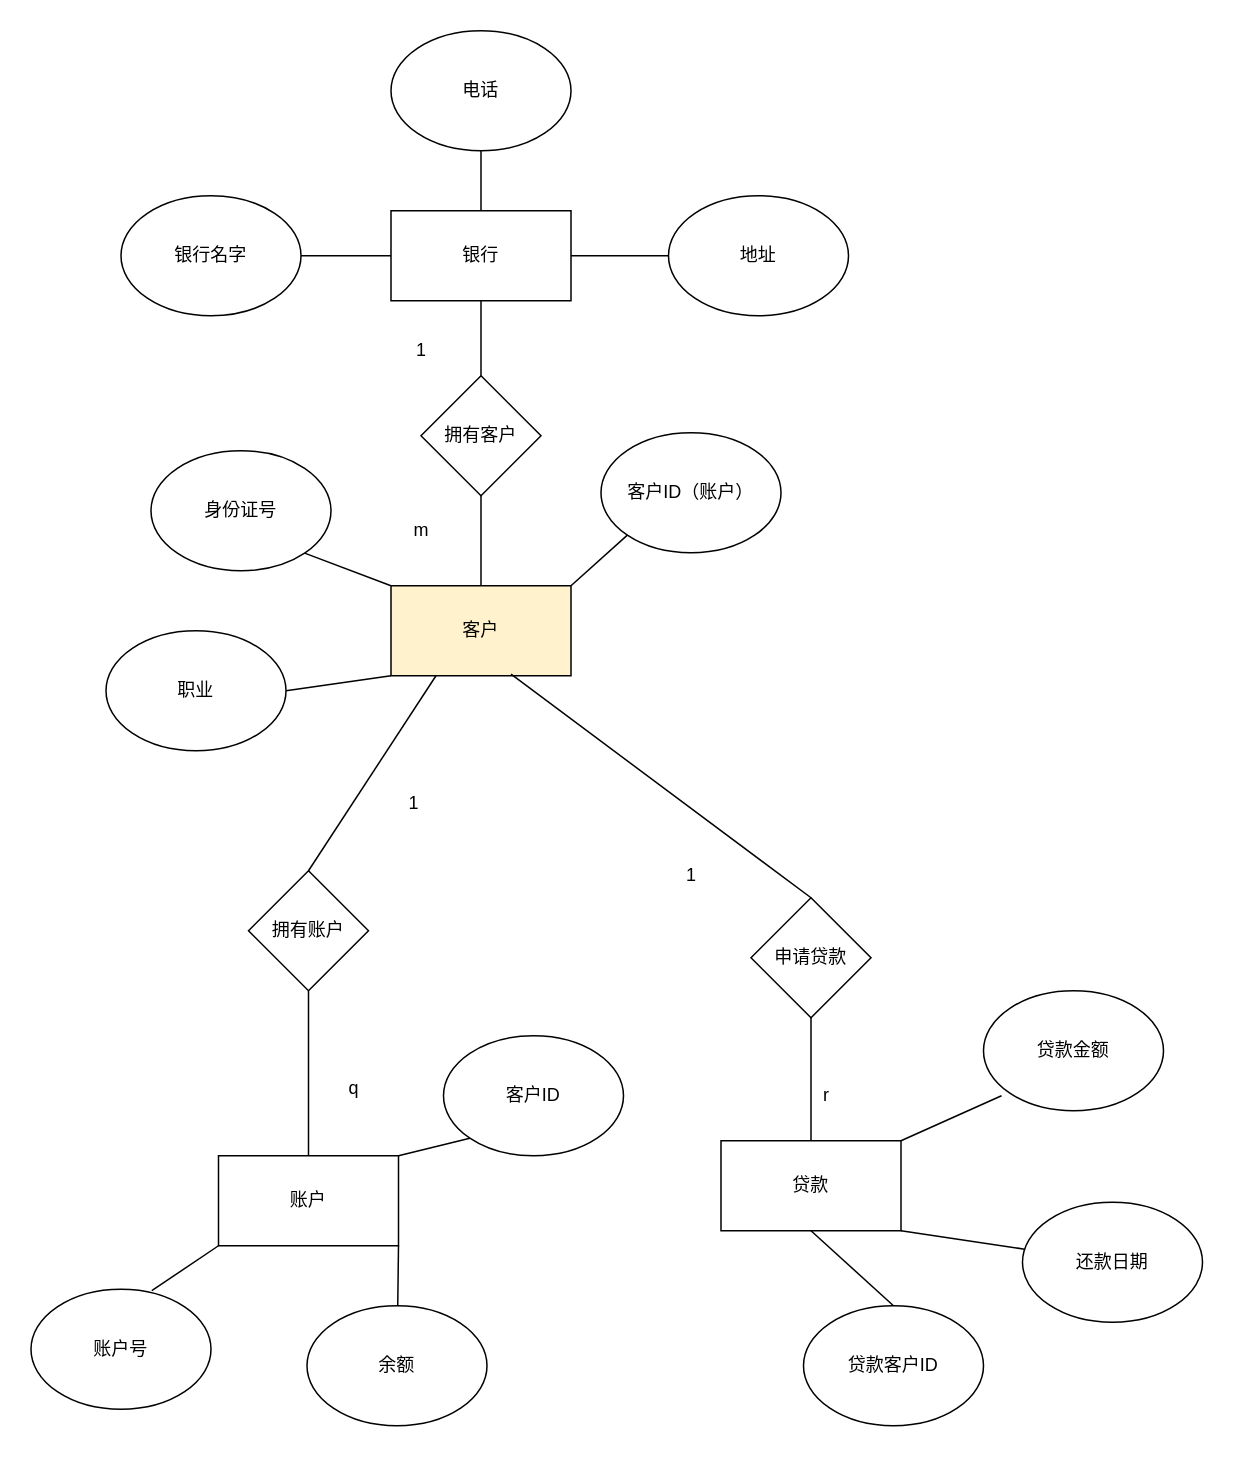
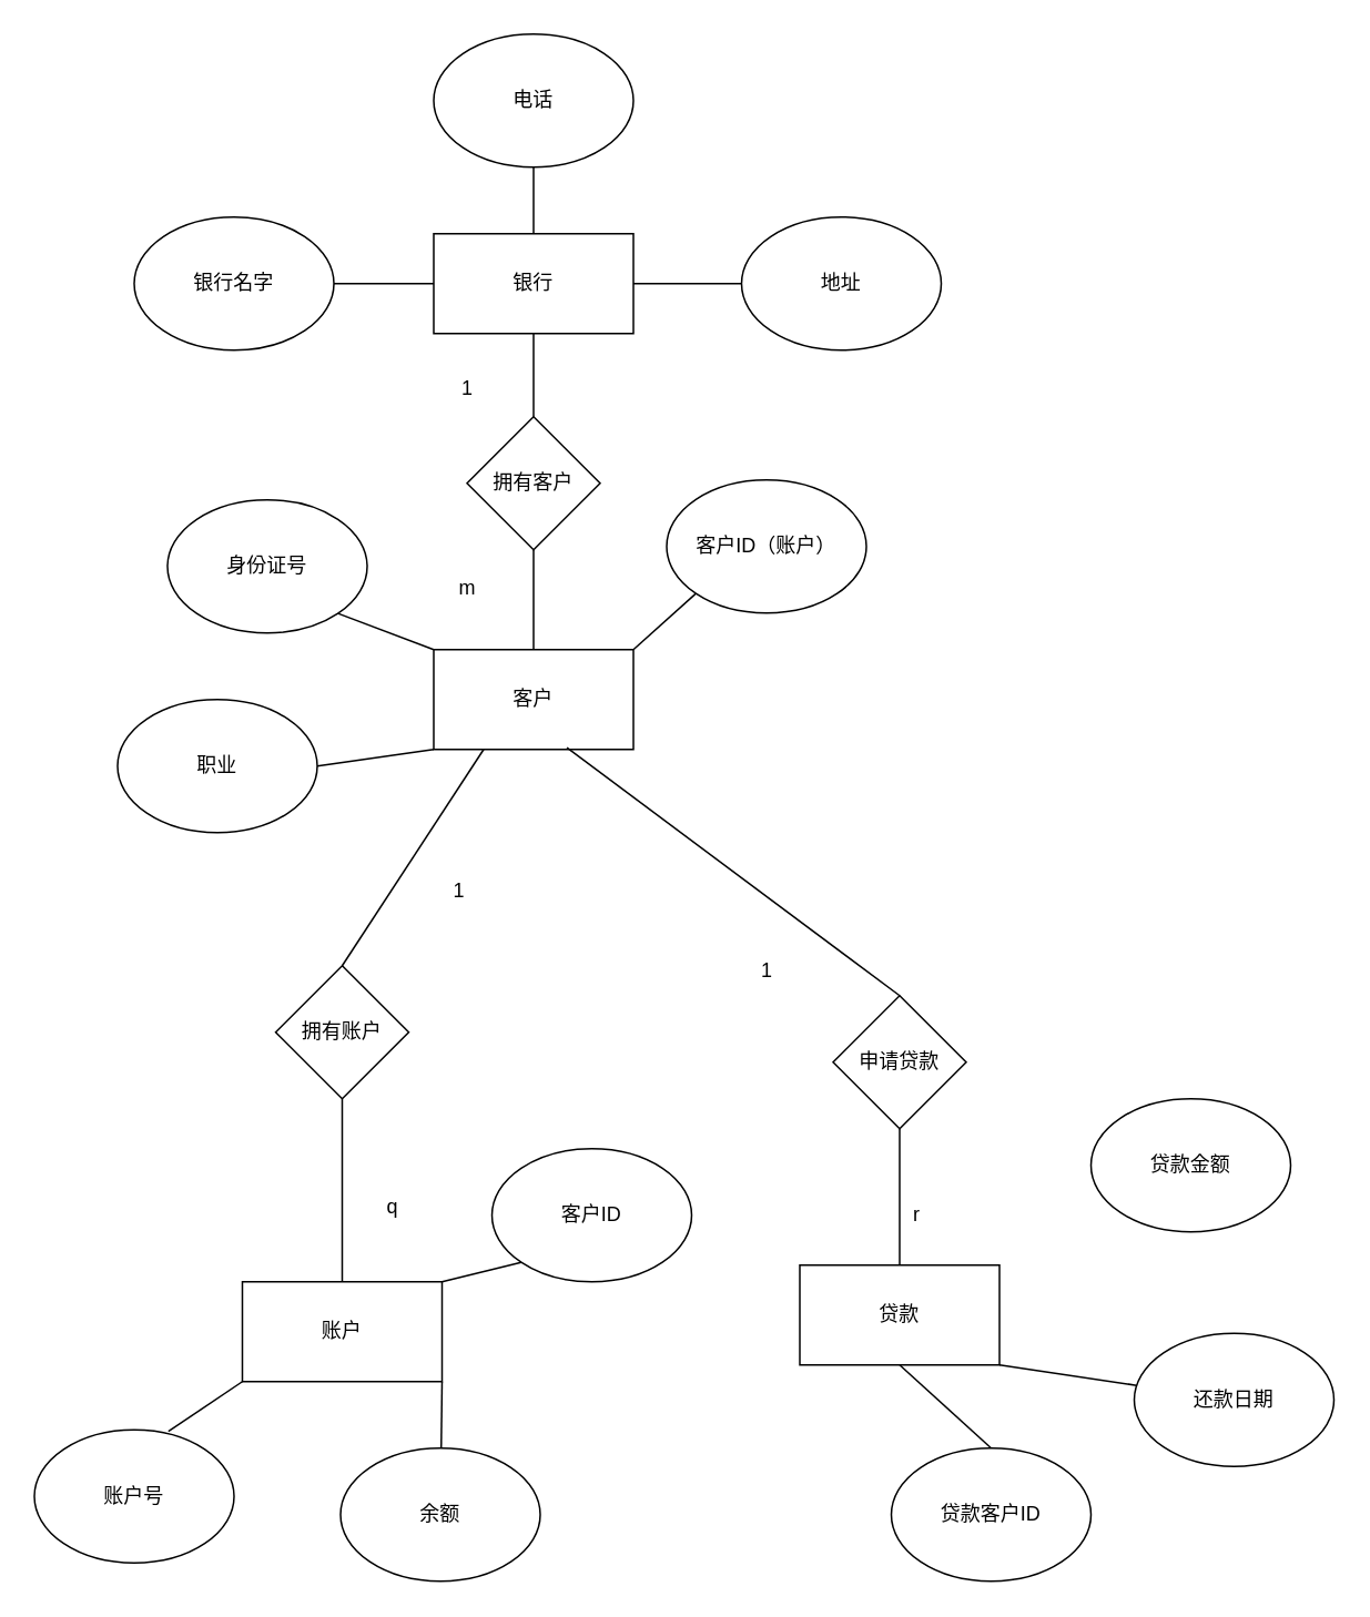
  <mxCell id="0" />
  <mxCell id="1" parent="0" />
  <mxCell id="2" value="银行" style="rounded=0;whiteSpace=wrap;html=1;" parent="1" vertex="1"><mxGeometry x="260" y="140" width="120" height="60" as="geometry" /></mxCell>
  <mxCell id="3" value="银行名字" style="ellipse;whiteSpace=wrap;html=1;" parent="1" vertex="1"><mxGeometry x="80" y="130" width="120" height="80" as="geometry" /></mxCell>
  <mxCell id="4" value="" style="endArrow=none;html=1;rounded=0;exitX=1;exitY=0.5;exitDx=0;exitDy=0;entryX=0;entryY=0.5;entryDx=0;entryDy=0;" parent="1" source="3" target="2" edge="1"><mxGeometry width="50" height="50" relative="1" as="geometry"><mxPoint x="300" y="200" as="sourcePoint" /><mxPoint x="350" y="150" as="targetPoint" /></mxGeometry></mxCell>
  <mxCell id="5" value="" style="endArrow=none;html=1;rounded=0;entryX=0.5;entryY=1;entryDx=0;entryDy=0;" parent="1" source="2" target="6" edge="1"><mxGeometry width="50" height="50" relative="1" as="geometry"><mxPoint x="300" y="200" as="sourcePoint" /><mxPoint x="250" y="70" as="targetPoint" /></mxGeometry></mxCell>
  <mxCell id="6" value="电话" style="ellipse;whiteSpace=wrap;html=1;" parent="1" vertex="1"><mxGeometry x="260" y="20" width="120" height="80" as="geometry" /></mxCell>
  <mxCell id="7" value="地址" style="ellipse;whiteSpace=wrap;html=1;" parent="1" vertex="1"><mxGeometry x="445" y="130" width="120" height="80" as="geometry" /></mxCell>
  <mxCell id="8" value="" style="endArrow=none;html=1;rounded=0;entryX=0;entryY=0.5;entryDx=0;entryDy=0;exitX=1;exitY=0.5;exitDx=0;exitDy=0;" parent="1" source="2" target="7" edge="1"><mxGeometry width="50" height="50" relative="1" as="geometry"><mxPoint x="300" y="200" as="sourcePoint" /><mxPoint x="350" y="150" as="targetPoint" /></mxGeometry></mxCell>
  <mxCell id="9" value="" style="endArrow=none;html=1;rounded=0;entryX=0.5;entryY=1;entryDx=0;entryDy=0;" parent="1" target="2" edge="1"><mxGeometry width="50" height="50" relative="1" as="geometry"><mxPoint x="320" y="250" as="sourcePoint" /><mxPoint x="350" y="150" as="targetPoint" /></mxGeometry></mxCell>
  <mxCell id="10" value="拥有客户" style="rhombus;whiteSpace=wrap;html=1;" parent="1" vertex="1"><mxGeometry x="280" y="250" width="80" height="80" as="geometry" /></mxCell>
  <mxCell id="11" value="1" style="text;html=1;align=center;verticalAlign=middle;resizable=0;points=[];autosize=1;strokeColor=none;fillColor=none;" parent="1" vertex="1"><mxGeometry x="265" y="218" width="30" height="30" as="geometry" /></mxCell>
- <mxCell id="12" value="客户" style="whiteSpace=wrap;html=1;fillColor=#fff2cc;" parent="1" vertex="1"><mxGeometry x="260" y="390" width="120" height="60" as="geometry" /></mxCell>
+ <mxCell id="12" value="客户" style="whiteSpace=wrap;html=1;" parent="1" vertex="1"><mxGeometry x="260" y="390" width="120" height="60" as="geometry" /></mxCell>
  <mxCell id="13" value="" style="endArrow=none;html=1;rounded=0;entryX=0.5;entryY=0;entryDx=0;entryDy=0;exitX=0.5;exitY=1;exitDx=0;exitDy=0;" parent="1" source="10" target="12" edge="1"><mxGeometry width="50" height="50" relative="1" as="geometry"><mxPoint x="300" y="200" as="sourcePoint" /><mxPoint x="350" y="150" as="targetPoint" /></mxGeometry></mxCell>
  <mxCell id="14" value="m" style="text;html=1;align=center;verticalAlign=middle;resizable=0;points=[];autosize=1;strokeColor=none;fillColor=none;" parent="1" vertex="1"><mxGeometry x="265" y="338" width="30" height="30" as="geometry" /></mxCell>
  <mxCell id="15" value="" style="endArrow=none;html=1;rounded=0;entryX=0;entryY=1;entryDx=0;entryDy=0;exitX=1;exitY=0;exitDx=0;exitDy=0;" parent="1" source="12" target="16" edge="1"><mxGeometry width="50" height="50" relative="1" as="geometry"><mxPoint x="700" y="440" as="sourcePoint" /><mxPoint x="672" y="428" as="targetPoint" /></mxGeometry></mxCell>
  <mxCell id="16" value="客户ID（账户）" style="ellipse;whiteSpace=wrap;html=1;" parent="1" vertex="1"><mxGeometry x="400" y="288" width="120" height="80" as="geometry" /></mxCell>
  <mxCell id="17" value="身份证号" style="ellipse;whiteSpace=wrap;html=1;" parent="1" vertex="1"><mxGeometry x="100" y="300" width="120" height="80" as="geometry" /></mxCell>
  <mxCell id="18" value="职业" style="ellipse;whiteSpace=wrap;html=1;" parent="1" vertex="1"><mxGeometry x="70" y="420" width="120" height="80" as="geometry" /></mxCell>
  <mxCell id="19" value="" style="endArrow=none;html=1;rounded=0;entryX=1;entryY=1;entryDx=0;entryDy=0;exitX=0;exitY=0;exitDx=0;exitDy=0;" parent="1" source="12" target="17" edge="1"><mxGeometry width="50" height="50" relative="1" as="geometry"><mxPoint x="410" y="420" as="sourcePoint" /><mxPoint x="428" y="398" as="targetPoint" /></mxGeometry></mxCell>
  <mxCell id="20" value="" style="endArrow=none;html=1;rounded=0;entryX=0;entryY=1;entryDx=0;entryDy=0;exitX=1;exitY=0.5;exitDx=0;exitDy=0;" parent="1" source="18" target="12" edge="1"><mxGeometry width="50" height="50" relative="1" as="geometry"><mxPoint x="420" y="430" as="sourcePoint" /><mxPoint x="438" y="408" as="targetPoint" /></mxGeometry></mxCell>
  <mxCell id="21" value="拥有账户" style="rhombus;whiteSpace=wrap;html=1;" parent="1" vertex="1"><mxGeometry x="165" y="580" width="80" height="80" as="geometry" /></mxCell>
  <mxCell id="22" value="申请贷款" style="rhombus;whiteSpace=wrap;html=1;" parent="1" vertex="1"><mxGeometry x="500" y="598" width="80" height="80" as="geometry" /></mxCell>
  <mxCell id="23" value="" style="endArrow=none;html=1;rounded=0;entryX=0.25;entryY=1;entryDx=0;entryDy=0;exitX=0.5;exitY=0;exitDx=0;exitDy=0;" parent="1" source="21" target="12" edge="1"><mxGeometry width="50" height="50" relative="1" as="geometry"><mxPoint x="300" y="680" as="sourcePoint" /><mxPoint x="350" y="630" as="targetPoint" /></mxGeometry></mxCell>
  <mxCell id="24" value="" style="endArrow=none;html=1;rounded=0;entryX=0.667;entryY=0.983;entryDx=0;entryDy=0;entryPerimeter=0;exitX=0.5;exitY=0;exitDx=0;exitDy=0;" parent="1" source="22" target="12" edge="1"><mxGeometry width="50" height="50" relative="1" as="geometry"><mxPoint x="300" y="680" as="sourcePoint" /><mxPoint x="350" y="630" as="targetPoint" /></mxGeometry></mxCell>
  <mxCell id="25" value="1" style="text;html=1;align=center;verticalAlign=middle;resizable=0;points=[];autosize=1;strokeColor=none;fillColor=none;" parent="1" vertex="1"><mxGeometry x="260" y="520" width="30" height="30" as="geometry" /></mxCell>
  <mxCell id="26" value="1" style="text;html=1;align=center;verticalAlign=middle;resizable=0;points=[];autosize=1;strokeColor=none;fillColor=none;" parent="1" vertex="1"><mxGeometry x="445" y="568" width="30" height="30" as="geometry" /></mxCell>
  <mxCell id="27" value="账户" style="rounded=0;whiteSpace=wrap;html=1;" parent="1" vertex="1"><mxGeometry x="145" y="770" width="120" height="60" as="geometry" /></mxCell>
  <mxCell id="28" value="贷款" style="rounded=0;whiteSpace=wrap;html=1;" parent="1" vertex="1"><mxGeometry x="480" y="760" width="120" height="60" as="geometry" /></mxCell>
  <mxCell id="29" value="" style="endArrow=none;html=1;rounded=0;entryX=0.5;entryY=1;entryDx=0;entryDy=0;" parent="1" source="27" target="21" edge="1"><mxGeometry width="50" height="50" relative="1" as="geometry"><mxPoint x="300" y="800" as="sourcePoint" /><mxPoint x="350" y="750" as="targetPoint" /></mxGeometry></mxCell>
  <mxCell id="30" value="" style="endArrow=none;html=1;rounded=0;entryX=0.5;entryY=1;entryDx=0;entryDy=0;exitX=0.5;exitY=0;exitDx=0;exitDy=0;" parent="1" source="28" target="22" edge="1"><mxGeometry width="50" height="50" relative="1" as="geometry"><mxPoint x="300" y="800" as="sourcePoint" /><mxPoint x="350" y="750" as="targetPoint" /></mxGeometry></mxCell>
  <mxCell id="31" value="q" style="text;html=1;align=center;verticalAlign=middle;resizable=0;points=[];autosize=1;strokeColor=none;fillColor=none;" parent="1" vertex="1"><mxGeometry x="220" y="710" width="30" height="30" as="geometry" /></mxCell>
  <mxCell id="32" value="r" style="text;html=1;align=center;verticalAlign=middle;resizable=0;points=[];autosize=1;strokeColor=none;fillColor=none;" parent="1" vertex="1"><mxGeometry x="535" y="715" width="30" height="30" as="geometry" /></mxCell>
  <mxCell id="33" value="账户号" style="ellipse;whiteSpace=wrap;html=1;" parent="1" vertex="1"><mxGeometry x="20" y="859" width="120" height="80" as="geometry" /></mxCell>
  <mxCell id="34" value="余额" style="ellipse;whiteSpace=wrap;html=1;" parent="1" vertex="1"><mxGeometry x="204" y="870" width="120" height="80" as="geometry" /></mxCell>
  <mxCell id="35" value="客户ID" style="ellipse;whiteSpace=wrap;html=1;" parent="1" vertex="1"><mxGeometry x="295" y="690" width="120" height="80" as="geometry" /></mxCell>
  <mxCell id="36" value="贷款客户ID" style="ellipse;whiteSpace=wrap;html=1;" parent="1" vertex="1"><mxGeometry x="535" y="870" width="120" height="80" as="geometry" /></mxCell>
  <mxCell id="37" value="还款日期" style="ellipse;whiteSpace=wrap;html=1;" parent="1" vertex="1"><mxGeometry x="681" y="801" width="120" height="80" as="geometry" /></mxCell>
  <mxCell id="38" value="贷款金额" style="ellipse;whiteSpace=wrap;html=1;" parent="1" vertex="1"><mxGeometry x="655" y="660" width="120" height="80" as="geometry" /></mxCell>
  <mxCell id="39" value="" style="endArrow=none;html=1;rounded=0;exitX=1;exitY=0;exitDx=0;exitDy=0;entryX=0;entryY=1;entryDx=0;entryDy=0;" parent="1" source="27" target="35" edge="1"><mxGeometry width="50" height="50" relative="1" as="geometry"><mxPoint x="300" y="680" as="sourcePoint" /><mxPoint x="350" y="630" as="targetPoint" /></mxGeometry></mxCell>
  <mxCell id="40" value="" style="endArrow=none;html=1;rounded=0;exitX=0.671;exitY=0.012;exitDx=0;exitDy=0;entryX=0;entryY=1;entryDx=0;entryDy=0;exitPerimeter=0;" parent="1" source="33" target="27" edge="1"><mxGeometry width="50" height="50" relative="1" as="geometry"><mxPoint x="121" y="830" as="sourcePoint" /><mxPoint x="200" y="800" as="targetPoint" /></mxGeometry></mxCell>
  <mxCell id="41" value="" style="endArrow=none;html=1;rounded=0;entryX=1;entryY=1;entryDx=0;entryDy=0;" parent="1" source="34" target="27" edge="1"><mxGeometry width="50" height="50" relative="1" as="geometry"><mxPoint x="170" y="810" as="sourcePoint" /><mxPoint x="220" y="820" as="targetPoint" /></mxGeometry></mxCell>
  <mxCell id="42" value="" style="endArrow=none;html=1;rounded=0;entryX=0.5;entryY=1;entryDx=0;entryDy=0;exitX=0.5;exitY=0;exitDx=0;exitDy=0;" parent="1" source="36" target="28" edge="1"><mxGeometry width="50" height="50" relative="1" as="geometry"><mxPoint x="580" y="870" as="sourcePoint" /><mxPoint x="230" y="830" as="targetPoint" /><Array as="points" /></mxGeometry></mxCell>
  <mxCell id="43" value="" style="endArrow=none;html=1;rounded=0;entryX=1;entryY=1;entryDx=0;entryDy=0;" parent="1" source="37" target="28" edge="1"><mxGeometry width="50" height="50" relative="1" as="geometry"><mxPoint x="520" y="850" as="sourcePoint" /><mxPoint x="570" y="840" as="targetPoint" /></mxGeometry></mxCell>
- <mxCell id="44" value="" style="endArrow=none;html=1;rounded=0;exitX=0.1;exitY=0.875;exitDx=0;exitDy=0;entryX=1;entryY=0;entryDx=0;entryDy=0;exitPerimeter=0;" parent="1" source="38" target="28" edge="1"><mxGeometry width="50" height="50" relative="1" as="geometry"><mxPoint x="749" y="857" as="sourcePoint" /><mxPoint x="680" y="860" as="targetPoint" /></mxGeometry></mxCell>
